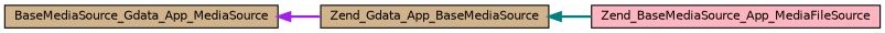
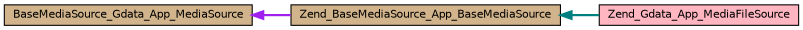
  digraph {
    rankdir=LR
    node [color=black fillcolor=tan fontname=Helvetica fontsize=10 shape=record style=filled]
    edge [dir=back fontname=Helvetica fontsize=10 labelfontname=Helvetica labelfontsize=10 style=bold]
    n1 [height=0.2 label=BaseMediaSource_Gdata_App_MediaSource width=0.4]
-   n2 [height=0.2 label=Zend_Gdata_App_BaseMediaSource width=0.4]
-   n3 [fillcolor=lightpink height=0.2 label=Zend_BaseMediaSource_App_MediaFileSource width=0.4]
+   n2 [height=0.2 label=Zend_BaseMediaSource_App_BaseMediaSource width=0.4]
+   n3 [fillcolor=lightpink height=0.2 label=Zend_Gdata_App_MediaFileSource width=0.4]
    n1 -> n2 [color=purple]
    n2 -> n3 [color=teal]
  }
